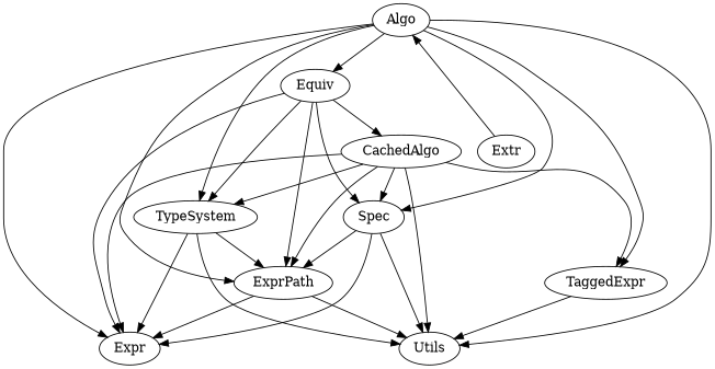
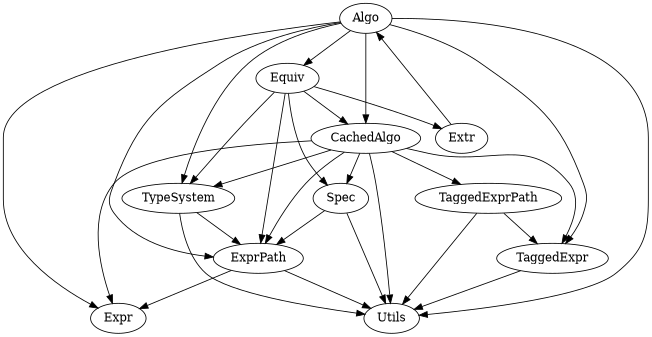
  digraph {
    n1 [label=Algo]
    n2 [label=Equiv]
    n3 [label=Expr]
    n4 [label=ExprPath]
    n5 [label=Spec]
    n6 [label=TaggedExpr]
    n7 [label=TypeSystem]
    n8 [label=Utils]
    n9 [label=CachedAlgo]
+   n10 [label=TaggedExprPath]
    n11 [label=Extr]
    n1 -> n2
    n1 -> n3
    n1 -> n4
-   n1 -> n5
+   n1 -> n9
    n1 -> n6
    n1 -> n7
    n1 -> n8
-   n2 -> n3
+   n2 -> n11
    n2 -> n4
    n2 -> n5
    n2 -> n7
    n2 -> n9
    n4 -> n3
    n4 -> n8
-   n5 -> n3
    n5 -> n4
    n5 -> n8
    n6 -> n8
-   n7 -> n3
    n7 -> n4
    n7 -> n8
    n9 -> n3
    n9 -> n4
    n9 -> n5
    n9 -> n6
    n9 -> n7
    n9 -> n8
+   n9 -> n10
+   n10 -> n6
+   n10 -> n8
    n11 -> n1
  }
